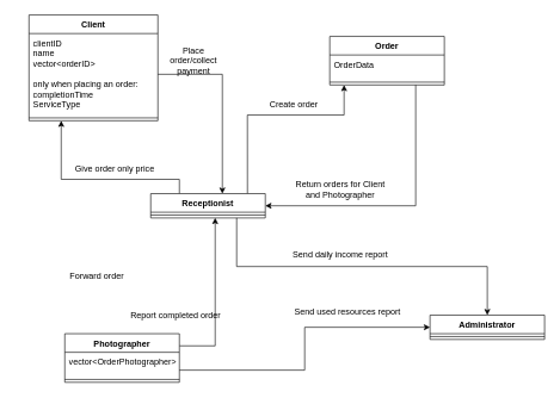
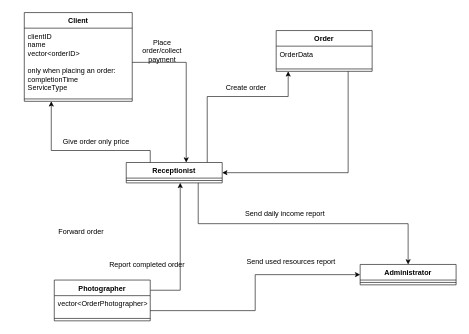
  <mxCell id="0" />
  <mxCell id="1" parent="0" />
  <mxCell id="2" value="Client" style="swimlane;fontStyle=1;align=center;verticalAlign=top;childLayout=stackLayout;horizontal=1;startSize=26;horizontalStack=0;resizeParent=1;resizeParentMax=0;resizeLast=0;collapsible=1;marginBottom=0;whiteSpace=wrap;html=1;" vertex="1" parent="1"><mxGeometry x="40" y="20" width="180" height="148" as="geometry"><mxRectangle x="20" y="180" width="80" height="30" as="alternateBounds" /></mxGeometry></mxCell>
  <mxCell id="3" value="&lt;div&gt;clientID&lt;/div&gt;&lt;div&gt;name&lt;/div&gt;&lt;div&gt;vector&amp;lt;orderID&amp;gt;&lt;/div&gt;&lt;div&gt;&lt;br&gt;&lt;/div&gt;&lt;div&gt;only when placing an order:&lt;/div&gt;&lt;div&gt;completionTime&lt;/div&gt;&lt;div&gt;ServiceType&lt;/div&gt;&lt;div&gt;&lt;br&gt;&lt;/div&gt;" style="text;strokeColor=none;fillColor=none;align=left;verticalAlign=top;spacingLeft=4;spacingRight=4;overflow=hidden;rotatable=0;points=[[0,0.5],[1,0.5]];portConstraint=eastwest;whiteSpace=wrap;html=1;" vertex="1" parent="2"><mxGeometry y="26" width="180" height="114" as="geometry" /></mxCell>
  <mxCell id="4" value="" style="line;strokeWidth=1;fillColor=none;align=left;verticalAlign=middle;spacingTop=-1;spacingLeft=3;spacingRight=3;rotatable=0;labelPosition=right;points=[];portConstraint=eastwest;strokeColor=inherit;" vertex="1" parent="2"><mxGeometry y="140" width="180" height="8" as="geometry" /></mxCell>
  <mxCell id="5" style="edgeStyle=orthogonalEdgeStyle;rounded=0;orthogonalLoop=1;jettySize=auto;html=1;exitX=0.75;exitY=1;exitDx=0;exitDy=0;entryX=1;entryY=0.5;entryDx=0;entryDy=0;" edge="1" parent="1" source="6" target="12"><mxGeometry relative="1" as="geometry" /></mxCell>
  <mxCell id="6" value="Order" style="swimlane;fontStyle=1;align=center;verticalAlign=top;childLayout=stackLayout;horizontal=1;startSize=26;horizontalStack=0;resizeParent=1;resizeParentMax=0;resizeLast=0;collapsible=1;marginBottom=0;whiteSpace=wrap;html=1;" vertex="1" parent="1"><mxGeometry x="460" y="50" width="160" height="68" as="geometry"><mxRectangle x="20" y="180" width="80" height="30" as="alternateBounds" /></mxGeometry></mxCell>
  <mxCell id="7" value="&lt;div&gt;OrderData&lt;/div&gt;&lt;div&gt;&lt;br&gt;&lt;/div&gt;" style="text;strokeColor=none;fillColor=none;align=left;verticalAlign=top;spacingLeft=4;spacingRight=4;overflow=hidden;rotatable=0;points=[[0,0.5],[1,0.5]];portConstraint=eastwest;whiteSpace=wrap;html=1;" vertex="1" parent="6"><mxGeometry y="26" width="160" height="34" as="geometry" /></mxCell>
  <mxCell id="8" value="" style="line;strokeWidth=1;fillColor=none;align=left;verticalAlign=middle;spacingTop=-1;spacingLeft=3;spacingRight=3;rotatable=0;labelPosition=right;points=[];portConstraint=eastwest;strokeColor=inherit;" vertex="1" parent="6"><mxGeometry y="60" width="160" height="8" as="geometry" /></mxCell>
  <mxCell id="9" style="edgeStyle=orthogonalEdgeStyle;rounded=0;orthogonalLoop=1;jettySize=auto;html=1;exitX=0.25;exitY=0;exitDx=0;exitDy=0;entryX=0.25;entryY=1;entryDx=0;entryDy=0;" edge="1" parent="1" source="12" target="2"><mxGeometry relative="1" as="geometry"><Array as="points"><mxPoint x="250" y="250" /><mxPoint x="85" y="250" /></Array></mxGeometry></mxCell>
  <mxCell id="10" style="edgeStyle=orthogonalEdgeStyle;rounded=0;orthogonalLoop=1;jettySize=auto;html=1;exitX=0.844;exitY=-0.002;exitDx=0;exitDy=0;exitPerimeter=0;" edge="1" parent="1" source="12"><mxGeometry relative="1" as="geometry"><mxPoint x="480" y="118" as="targetPoint" /><Array as="points"><mxPoint x="345" y="160" /><mxPoint x="480" y="160" /><mxPoint x="480" y="118" /></Array></mxGeometry></mxCell>
  <mxCell id="11" style="edgeStyle=orthogonalEdgeStyle;rounded=0;orthogonalLoop=1;jettySize=auto;html=1;exitX=0.75;exitY=1;exitDx=0;exitDy=0;entryX=0.5;entryY=0;entryDx=0;entryDy=0;" edge="1" parent="1" source="12" target="19"><mxGeometry relative="1" as="geometry" /></mxCell>
  <mxCell id="12" value="Receptionist" style="swimlane;fontStyle=1;align=center;verticalAlign=top;childLayout=stackLayout;horizontal=1;startSize=26;horizontalStack=0;resizeParent=1;resizeParentMax=0;resizeLast=0;collapsible=1;marginBottom=0;whiteSpace=wrap;html=1;" vertex="1" parent="1"><mxGeometry x="210" y="270" width="160" height="34" as="geometry"><mxRectangle x="425" y="180" width="80" height="30" as="alternateBounds" /></mxGeometry></mxCell>
  <mxCell id="13" value="" style="line;strokeWidth=1;fillColor=none;align=left;verticalAlign=middle;spacingTop=-1;spacingLeft=3;spacingRight=3;rotatable=0;labelPosition=right;points=[];portConstraint=eastwest;strokeColor=inherit;" vertex="1" parent="12"><mxGeometry y="26" width="160" height="8" as="geometry" /></mxCell>
  <mxCell id="14" style="edgeStyle=orthogonalEdgeStyle;rounded=0;orthogonalLoop=1;jettySize=auto;html=1;exitX=1;exitY=0.25;exitDx=0;exitDy=0;entryX=0.5;entryY=1;entryDx=0;entryDy=0;" edge="1" parent="1" source="16"><mxGeometry relative="1" as="geometry"><mxPoint x="350" y="439.94" as="sourcePoint" /><mxPoint x="300" y="303.94" as="targetPoint" /><Array as="points"><mxPoint x="300" y="483" /></Array></mxGeometry></mxCell>
  <mxCell id="15" style="edgeStyle=orthogonalEdgeStyle;rounded=0;orthogonalLoop=1;jettySize=auto;html=1;exitX=1;exitY=0.75;exitDx=0;exitDy=0;entryX=0;entryY=0.5;entryDx=0;entryDy=0;" edge="1" parent="1" source="16" target="19"><mxGeometry relative="1" as="geometry" /></mxCell>
  <mxCell id="16" value="Photographer" style="swimlane;fontStyle=1;align=center;verticalAlign=top;childLayout=stackLayout;horizontal=1;startSize=26;horizontalStack=0;resizeParent=1;resizeParentMax=0;resizeLast=0;collapsible=1;marginBottom=0;whiteSpace=wrap;html=1;" vertex="1" parent="1"><mxGeometry x="90" y="466" width="160" height="68" as="geometry"><mxRectangle x="120" y="291" width="80" height="30" as="alternateBounds" /></mxGeometry></mxCell>
  <mxCell id="17" value="&lt;div&gt;vector&amp;lt;OrderPhotographer&amp;gt;&lt;/div&gt;" style="text;strokeColor=none;fillColor=none;align=left;verticalAlign=top;spacingLeft=4;spacingRight=4;overflow=hidden;rotatable=0;points=[[0,0.5],[1,0.5]];portConstraint=eastwest;whiteSpace=wrap;html=1;" vertex="1" parent="16"><mxGeometry y="26" width="160" height="34" as="geometry" /></mxCell>
  <mxCell id="18" value="" style="line;strokeWidth=1;fillColor=none;align=left;verticalAlign=middle;spacingTop=-1;spacingLeft=3;spacingRight=3;rotatable=0;labelPosition=right;points=[];portConstraint=eastwest;strokeColor=inherit;" vertex="1" parent="16"><mxGeometry y="60" width="160" height="8" as="geometry" /></mxCell>
  <mxCell id="19" value="Administrator" style="swimlane;fontStyle=1;align=center;verticalAlign=top;childLayout=stackLayout;horizontal=1;startSize=26;horizontalStack=0;resizeParent=1;resizeParentMax=0;resizeLast=0;collapsible=1;marginBottom=0;whiteSpace=wrap;html=1;" vertex="1" parent="1"><mxGeometry x="600" y="440" width="160" height="34" as="geometry"><mxRectangle x="440" y="530" width="80" height="30" as="alternateBounds" /></mxGeometry></mxCell>
  <mxCell id="20" value="" style="line;strokeWidth=1;fillColor=none;align=left;verticalAlign=middle;spacingTop=-1;spacingLeft=3;spacingRight=3;rotatable=0;labelPosition=right;points=[];portConstraint=eastwest;strokeColor=inherit;" vertex="1" parent="19"><mxGeometry y="26" width="160" height="8" as="geometry" /></mxCell>
  <mxCell id="21" style="edgeStyle=orthogonalEdgeStyle;rounded=0;orthogonalLoop=1;jettySize=auto;html=1;exitX=1;exitY=0.5;exitDx=0;exitDy=0;" edge="1" parent="1" source="3"><mxGeometry relative="1" as="geometry"><mxPoint x="310" y="270" as="targetPoint" /><Array as="points"><mxPoint x="310" y="103" /><mxPoint x="310" y="270" /></Array></mxGeometry></mxCell>
  <mxCell id="22" value="Give order only price" style="text;html=1;align=center;verticalAlign=middle;whiteSpace=wrap;rounded=0;" vertex="1" parent="1"><mxGeometry x="90" y="220" width="140" height="30" as="geometry" /></mxCell>
  <mxCell id="23" value="Place order/collect payment" style="text;html=1;align=center;verticalAlign=middle;whiteSpace=wrap;rounded=0;" vertex="1" parent="1"><mxGeometry x="220" y="69" width="100" height="30" as="geometry" /></mxCell>
- <mxCell id="24" value="Return orders for Client and Photographer" style="text;html=1;align=center;verticalAlign=middle;whiteSpace=wrap;rounded=0;" vertex="1" parent="1"><mxGeometry x="405" y="250" width="140" height="30" as="geometry" /></mxCell>
  <mxCell id="25" value="Create order" style="text;html=1;align=center;verticalAlign=middle;whiteSpace=wrap;rounded=0;" vertex="1" parent="1"><mxGeometry x="340" y="130" width="140" height="30" as="geometry" /></mxCell>
  <mxCell id="26" value="Send daily income report" style="text;html=1;align=center;verticalAlign=middle;whiteSpace=wrap;rounded=0;" vertex="1" parent="1"><mxGeometry x="360" y="340" width="230" height="30" as="geometry" /></mxCell>
  <mxCell id="27" value="Send used resources report" style="text;html=1;align=center;verticalAlign=middle;whiteSpace=wrap;rounded=0;" vertex="1" parent="1"><mxGeometry x="370" y="420" width="230" height="30" as="geometry" /></mxCell>
  <mxCell id="28" value="Forward order" style="text;html=1;align=center;verticalAlign=middle;whiteSpace=wrap;rounded=0;" vertex="1" parent="1"><mxGeometry x="20" y="370" width="230" height="30" as="geometry" /></mxCell>
  <mxCell id="29" value="Report completed order" style="text;html=1;align=center;verticalAlign=middle;whiteSpace=wrap;rounded=0;" vertex="1" parent="1"><mxGeometry x="180" y="420" width="130" height="40" as="geometry" /></mxCell>
